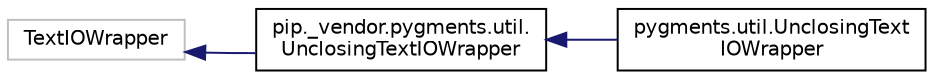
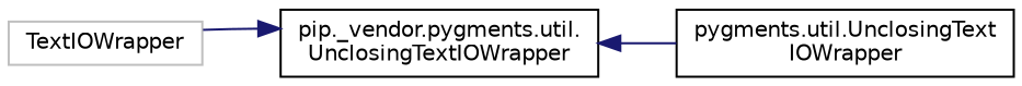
  digraph {
    rankdir=LR
    node [color=black fillcolor=white fontname=Helvetica fontsize=10 shape=record style=filled]
    edge [color=midnightblue dir=back fontname=Helvetica fontsize=10 labelfontname=Helvetica labelfontsize=10 style=solid]
    n1 [color=grey75 height=0.2 label=TextIOWrapper width=0.4]
    n2 [height=0.2 label="pip._vendor.pygments.util.\lUnclosingTextIOWrapper" width=0.4]
    n3 [height=0.2 label="pygments.util.UnclosingText\lIOWrapper" width=0.4]
-   n1 -> n2
+   n2 -> n1
    n2 -> n3
  }
